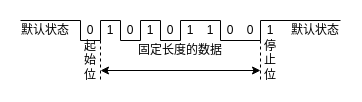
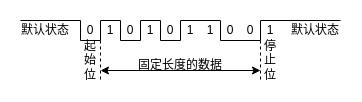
  <mxCell id="0" />
  <mxCell id="1" parent="0" />
  <mxCell id="2" value="" style="endArrow=none;html=1;rounded=0;" edge="1" parent="1"><mxGeometry width="50" height="50" relative="1" as="geometry"><mxPoint x="20" y="20" as="sourcePoint" /><mxPoint x="340" y="20" as="targetPoint" /><Array as="points"><mxPoint x="80" y="20" /><mxPoint x="80" y="40" /><mxPoint x="100" y="40" /><mxPoint x="100" y="20" /><mxPoint x="120" y="20" /><mxPoint x="120" y="40" /><mxPoint x="140" y="40" /><mxPoint x="140" y="20" /><mxPoint x="160" y="20" /><mxPoint x="160" y="40" /><mxPoint x="180" y="40" /><mxPoint x="180" y="20" /><mxPoint x="220" y="20" /><mxPoint x="220" y="40" /><mxPoint x="260" y="40" /><mxPoint x="260" y="20" /></Array></mxGeometry></mxCell>
  <mxCell id="3" value="0" style="text;html=1;strokeColor=none;fillColor=none;align=center;verticalAlign=middle;whiteSpace=wrap;rounded=0;" vertex="1" parent="1"><mxGeometry x="80" y="20" width="20" height="20" as="geometry" /></mxCell>
  <mxCell id="4" value="1" style="text;html=1;strokeColor=none;fillColor=none;align=center;verticalAlign=middle;whiteSpace=wrap;rounded=0;" vertex="1" parent="1"><mxGeometry x="100" y="20" width="20" height="20" as="geometry" /></mxCell>
  <mxCell id="5" value="0" style="text;html=1;strokeColor=none;fillColor=none;align=center;verticalAlign=middle;whiteSpace=wrap;rounded=0;" vertex="1" parent="1"><mxGeometry x="120" y="20" width="20" height="20" as="geometry" /></mxCell>
  <mxCell id="6" value="1" style="text;html=1;strokeColor=none;fillColor=none;align=center;verticalAlign=middle;whiteSpace=wrap;rounded=0;" vertex="1" parent="1"><mxGeometry x="140" y="20" width="20" height="20" as="geometry" /></mxCell>
  <mxCell id="7" value="0" style="text;html=1;strokeColor=none;fillColor=none;align=center;verticalAlign=middle;whiteSpace=wrap;rounded=0;" vertex="1" parent="1"><mxGeometry x="160" y="20" width="20" height="20" as="geometry" /></mxCell>
  <mxCell id="8" value="1" style="text;html=1;strokeColor=none;fillColor=none;align=center;verticalAlign=middle;whiteSpace=wrap;rounded=0;" vertex="1" parent="1"><mxGeometry x="180" y="20" width="20" height="20" as="geometry" /></mxCell>
  <mxCell id="9" value="1" style="text;html=1;strokeColor=none;fillColor=none;align=center;verticalAlign=middle;whiteSpace=wrap;rounded=0;" vertex="1" parent="1"><mxGeometry x="200" y="20" width="20" height="20" as="geometry" /></mxCell>
  <mxCell id="10" value="0" style="text;html=1;strokeColor=none;fillColor=none;align=center;verticalAlign=middle;whiteSpace=wrap;rounded=0;" vertex="1" parent="1"><mxGeometry x="220" y="20" width="20" height="20" as="geometry" /></mxCell>
  <mxCell id="11" value="0" style="text;html=1;strokeColor=none;fillColor=none;align=center;verticalAlign=middle;whiteSpace=wrap;rounded=0;" vertex="1" parent="1"><mxGeometry x="240" y="20" width="20" height="20" as="geometry" /></mxCell>
  <mxCell id="12" value="1" style="text;html=1;strokeColor=none;fillColor=none;align=center;verticalAlign=middle;whiteSpace=wrap;rounded=0;" vertex="1" parent="1"><mxGeometry x="260" y="20" width="20" height="20" as="geometry" /></mxCell>
  <mxCell id="13" value="" style="endArrow=none;dashed=1;html=1;exitX=0;exitY=1;exitDx=0;exitDy=0;" edge="1" parent="1" source="4"><mxGeometry width="50" height="50" relative="1" as="geometry"><mxPoint x="210" y="60" as="sourcePoint" /><mxPoint x="100" y="80" as="targetPoint" /></mxGeometry></mxCell>
- <mxCell id="14" value="固定长度的数据" style="text;html=1;strokeColor=none;fillColor=none;align=center;verticalAlign=middle;whiteSpace=wrap;rounded=0;" vertex="1" parent="1"><mxGeometry x="130" y="40" width="100" height="20" as="geometry" /></mxCell>
+ <mxCell id="14" value="固定长度的数据" style="text;html=1;strokeColor=none;fillColor=none;align=center;verticalAlign=middle;whiteSpace=wrap;rounded=0;" vertex="1" parent="1"><mxGeometry x="130" y="55" width="100" height="20" as="geometry" /></mxCell>
  <mxCell id="15" value="" style="endArrow=classic;startArrow=classic;html=1;" edge="1" parent="1"><mxGeometry width="50" height="50" relative="1" as="geometry"><mxPoint x="100" y="70" as="sourcePoint" /><mxPoint x="260" y="70" as="targetPoint" /></mxGeometry></mxCell>
  <mxCell id="16" value="" style="endArrow=none;dashed=1;html=1;exitX=0;exitY=1;exitDx=0;exitDy=0;" edge="1" parent="1"><mxGeometry width="50" height="50" relative="1" as="geometry"><mxPoint x="260" y="40" as="sourcePoint" /><mxPoint x="260" y="80" as="targetPoint" /></mxGeometry></mxCell>
  <mxCell id="17" value="起始位" style="text;html=1;strokeColor=none;fillColor=none;align=center;verticalAlign=middle;whiteSpace=wrap;rounded=0;" vertex="1" parent="1"><mxGeometry x="80" y="40" width="20" height="40" as="geometry" /></mxCell>
  <mxCell id="18" value="停止位" style="text;html=1;strokeColor=none;fillColor=none;align=center;verticalAlign=middle;whiteSpace=wrap;rounded=0;" vertex="1" parent="1"><mxGeometry x="260" y="40" width="20" height="40" as="geometry" /></mxCell>
  <mxCell id="19" value="默认状态" style="text;html=1;strokeColor=none;fillColor=none;align=center;verticalAlign=middle;whiteSpace=wrap;rounded=0;" vertex="1" parent="1"><mxGeometry x="20" y="20" width="50" height="20" as="geometry" /></mxCell>
  <mxCell id="20" value="默认状态" style="text;html=1;strokeColor=none;fillColor=none;align=center;verticalAlign=middle;whiteSpace=wrap;rounded=0;" vertex="1" parent="1"><mxGeometry x="290" y="20" width="50" height="20" as="geometry" /></mxCell>
